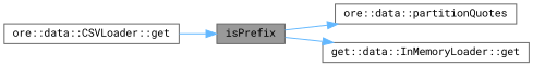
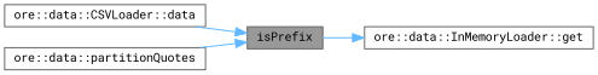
  digraph {
    fontname="Roboto Mono"
    rankdir=RL
    node [color=grey40 fillcolor=white fontname="Roboto Mono" fontsize=10 shape=box style=filled]
    edge [color=steelblue1 dir=back fontname="Roboto Mono" fontsize=10 labelfontname=Helvetica labelfontsize=10 style=solid]
    n1 [color=gray40 fillcolor=grey60 fontcolor=black height=0.2 label=isPrefix width=0.4]
-   n2 [height=0.2 label="ore::data::CSVLoader::get" width=0.4]
+   n2 [height=0.2 label="ore::data::CSVLoader::data" width=0.4]
    n3 [height=0.2 label="ore::data::partitionQuotes" width=0.4]
-   n4 [height=0.2 label="get::data::InMemoryLoader::get" width=0.4]
+   n4 [height=0.2 label="ore::data::InMemoryLoader::get" width=0.4]
    n1 -> n2
-   n3 -> n1
+   n1 -> n3
    n4 -> n1
  }
